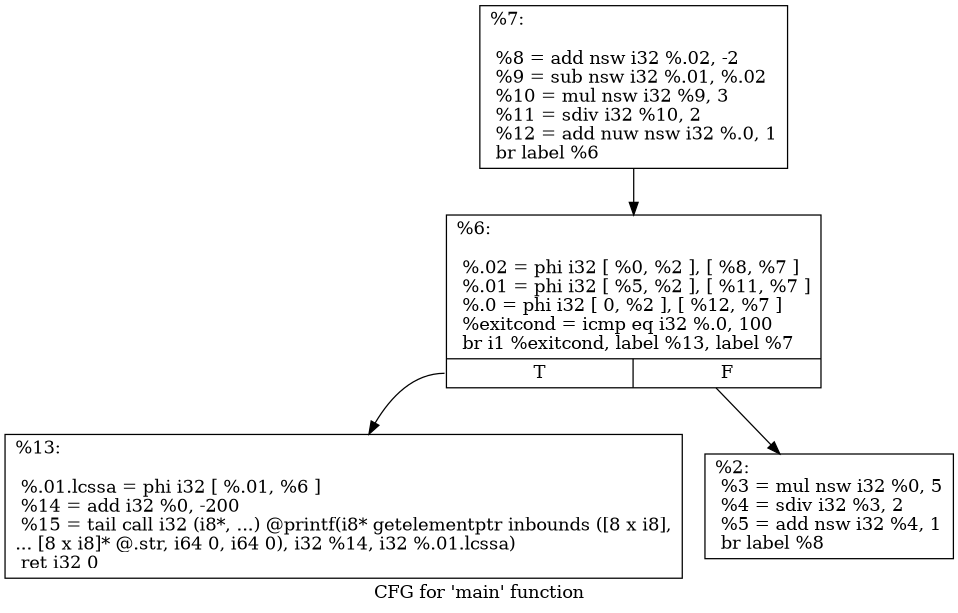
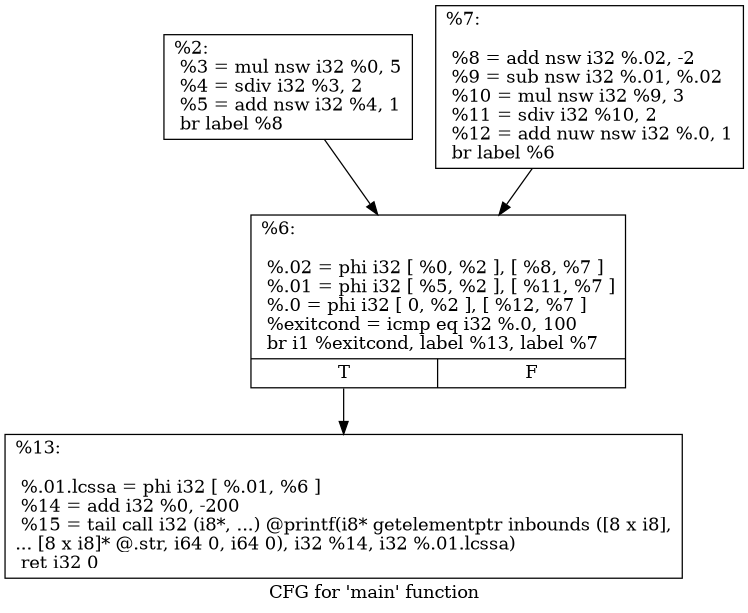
  digraph {
    label="CFG for 'main' function"
    node [shape=record]
    n1 [label="{%2:\l  %3 = mul nsw i32 %0, 5\l  %4 = sdiv i32 %3, 2\l  %5 = add nsw i32 %4, 1\l  br label %8\l}"]
    n2 [label="{%6:\l\l  %.02 = phi i32 [ %0, %2 ], [ %8, %7 ]\l  %.01 = phi i32 [ %5, %2 ], [ %11, %7 ]\l  %.0 = phi i32 [ 0, %2 ], [ %12, %7 ]\l  %exitcond = icmp eq i32 %.0, 100\l  br i1 %exitcond, label %13, label %7\l|{<s0>T|<s1>F}}"]
    n3 [label="{%13:\l\l  %.01.lcssa = phi i32 [ %.01, %6 ]\l  %14 = add i32 %0, -200\l  %15 = tail call i32 (i8*, ...) @printf(i8* getelementptr inbounds ([8 x i8],\l... [8 x i8]* @.str, i64 0, i64 0), i32 %14, i32 %.01.lcssa)\l  ret i32 0\l}"]
    n4 [label="{%7:\l\l  %8 = add nsw i32 %.02, -2\l  %9 = sub nsw i32 %.01, %.02\l  %10 = mul nsw i32 %9, 3\l  %11 = sdiv i32 %10, 2\l  %12 = add nuw nsw i32 %.0, 1\l  br label %6\l}"]
-   n2 -> n1
+   n1 -> n2
    n2 -> n3 [tailport=s0]
    n4 -> n2
  }
